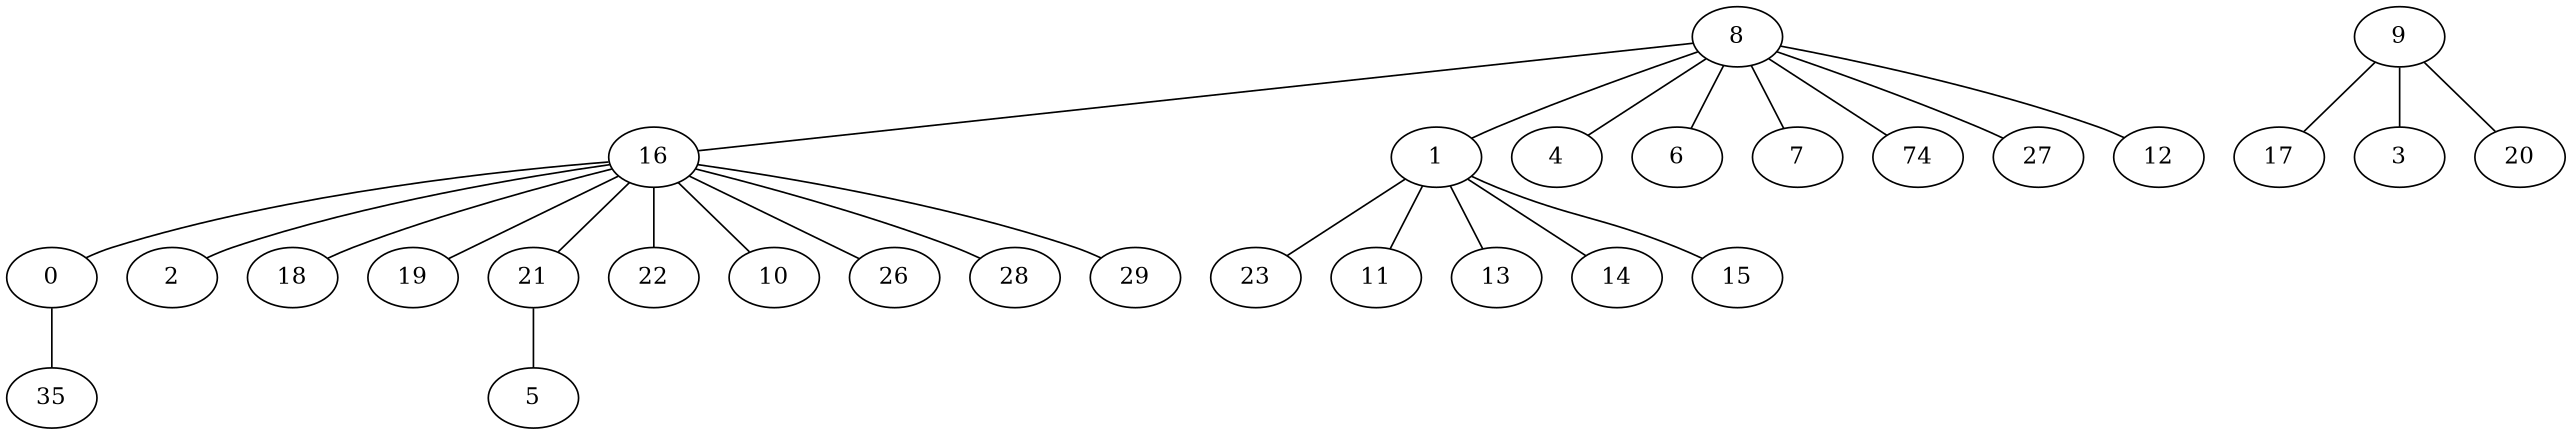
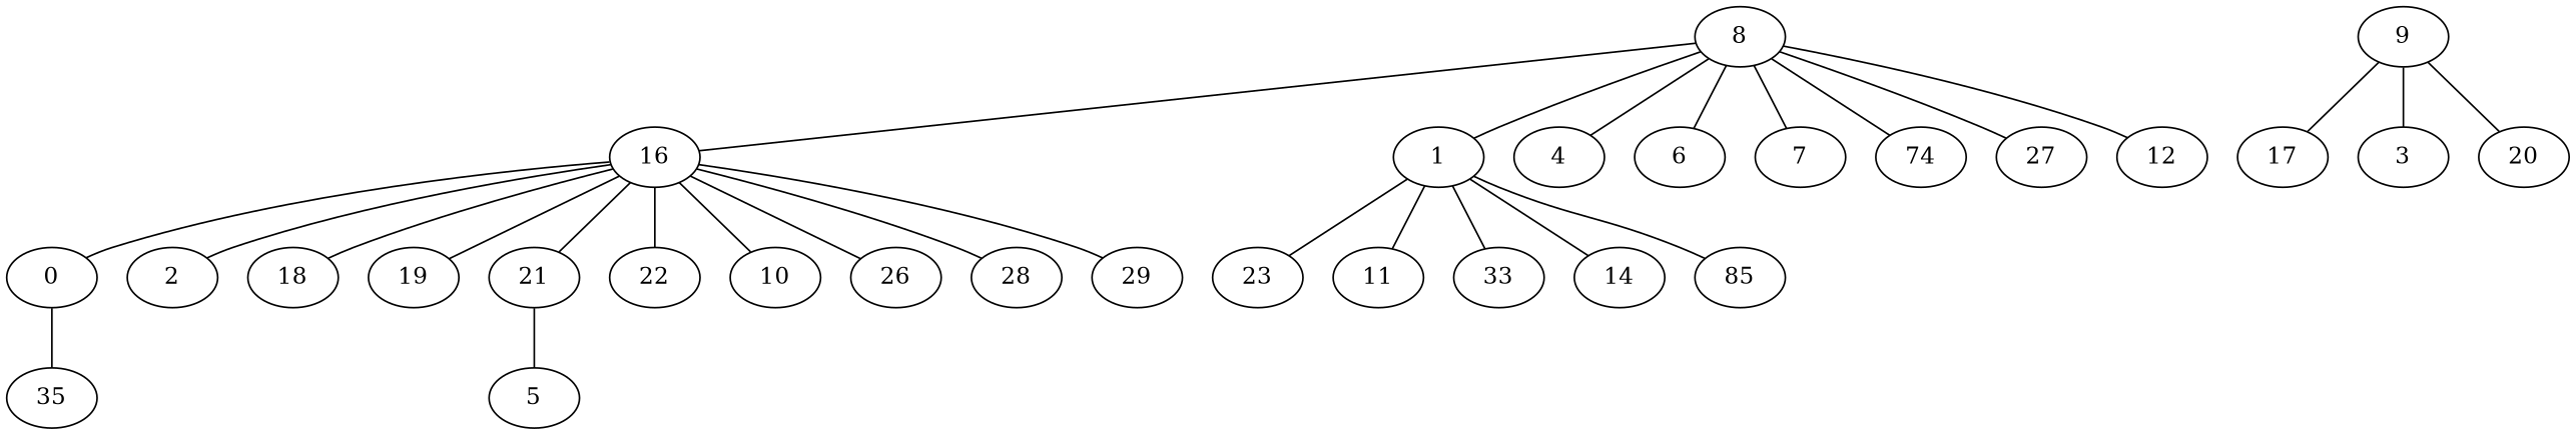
  graph {
    16
    0
    2
    18
    19
    21
    22
    10
    26
    28
    29
    n12 [label=35]
    5
    1
    23
    11
-   13
+   13 [label=33]
    14
-   15
+   15 [label=85]
    8
    4
    6
    7
    n24 [label=74]
    27
    12
    9
    17
    3
    20
    16 -- 0
    16 -- 2
    16 -- 18
    16 -- 19
    16 -- 21
    16 -- 22
    16 -- 10
    16 -- 26
    16 -- 28
    16 -- 29
    0 -- n12
    21 -- 5
    1 -- 23
    1 -- 11
    1 -- 13
    1 -- 14
    1 -- 15
    8 -- 16
    8 -- 1
    8 -- 4
    8 -- 6
    8 -- 7
    8 -- n24
    8 -- 27
    8 -- 12
    9 -- 17
    9 -- 3
    9 -- 20
  }
